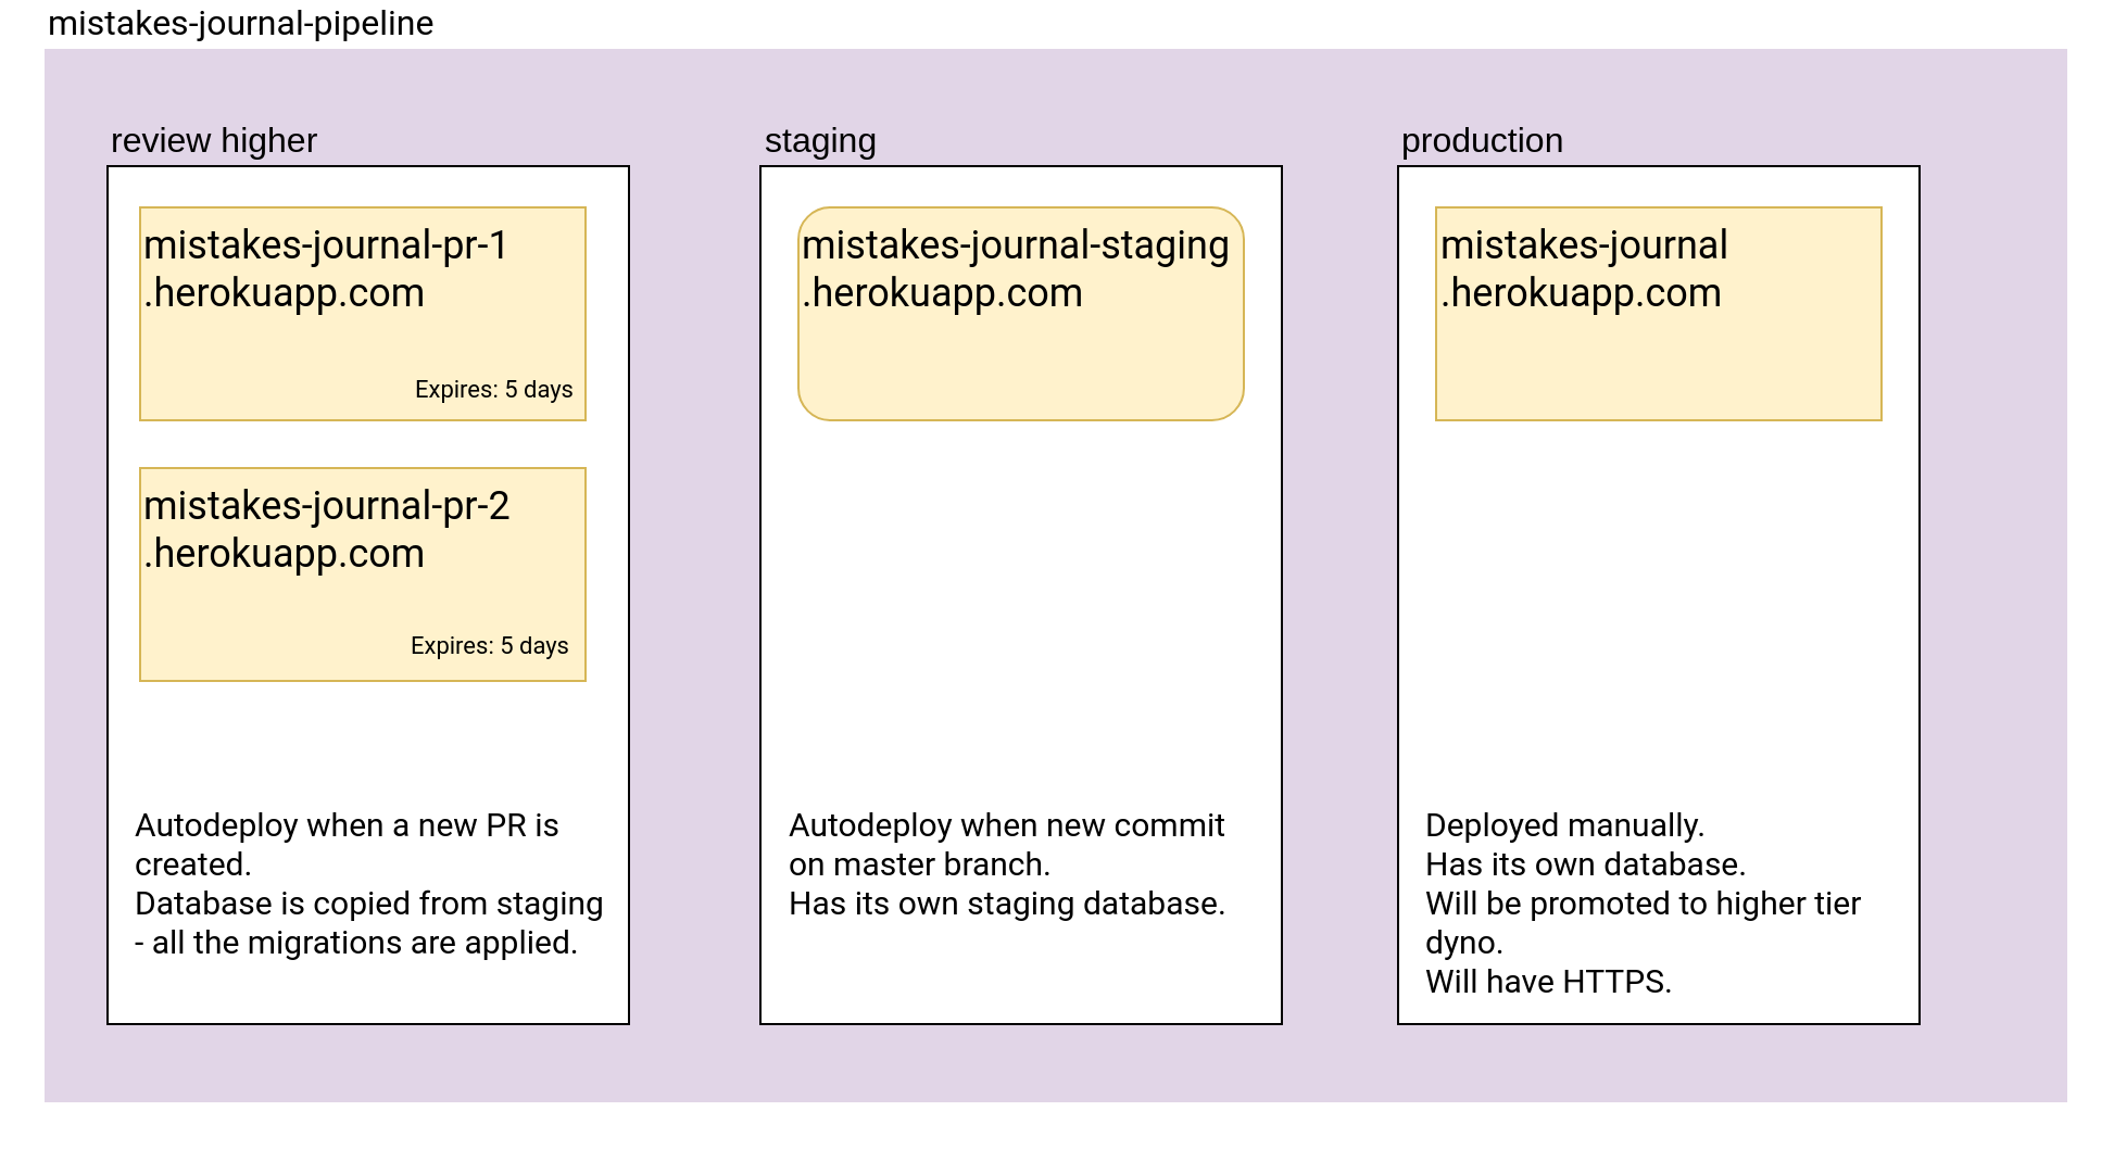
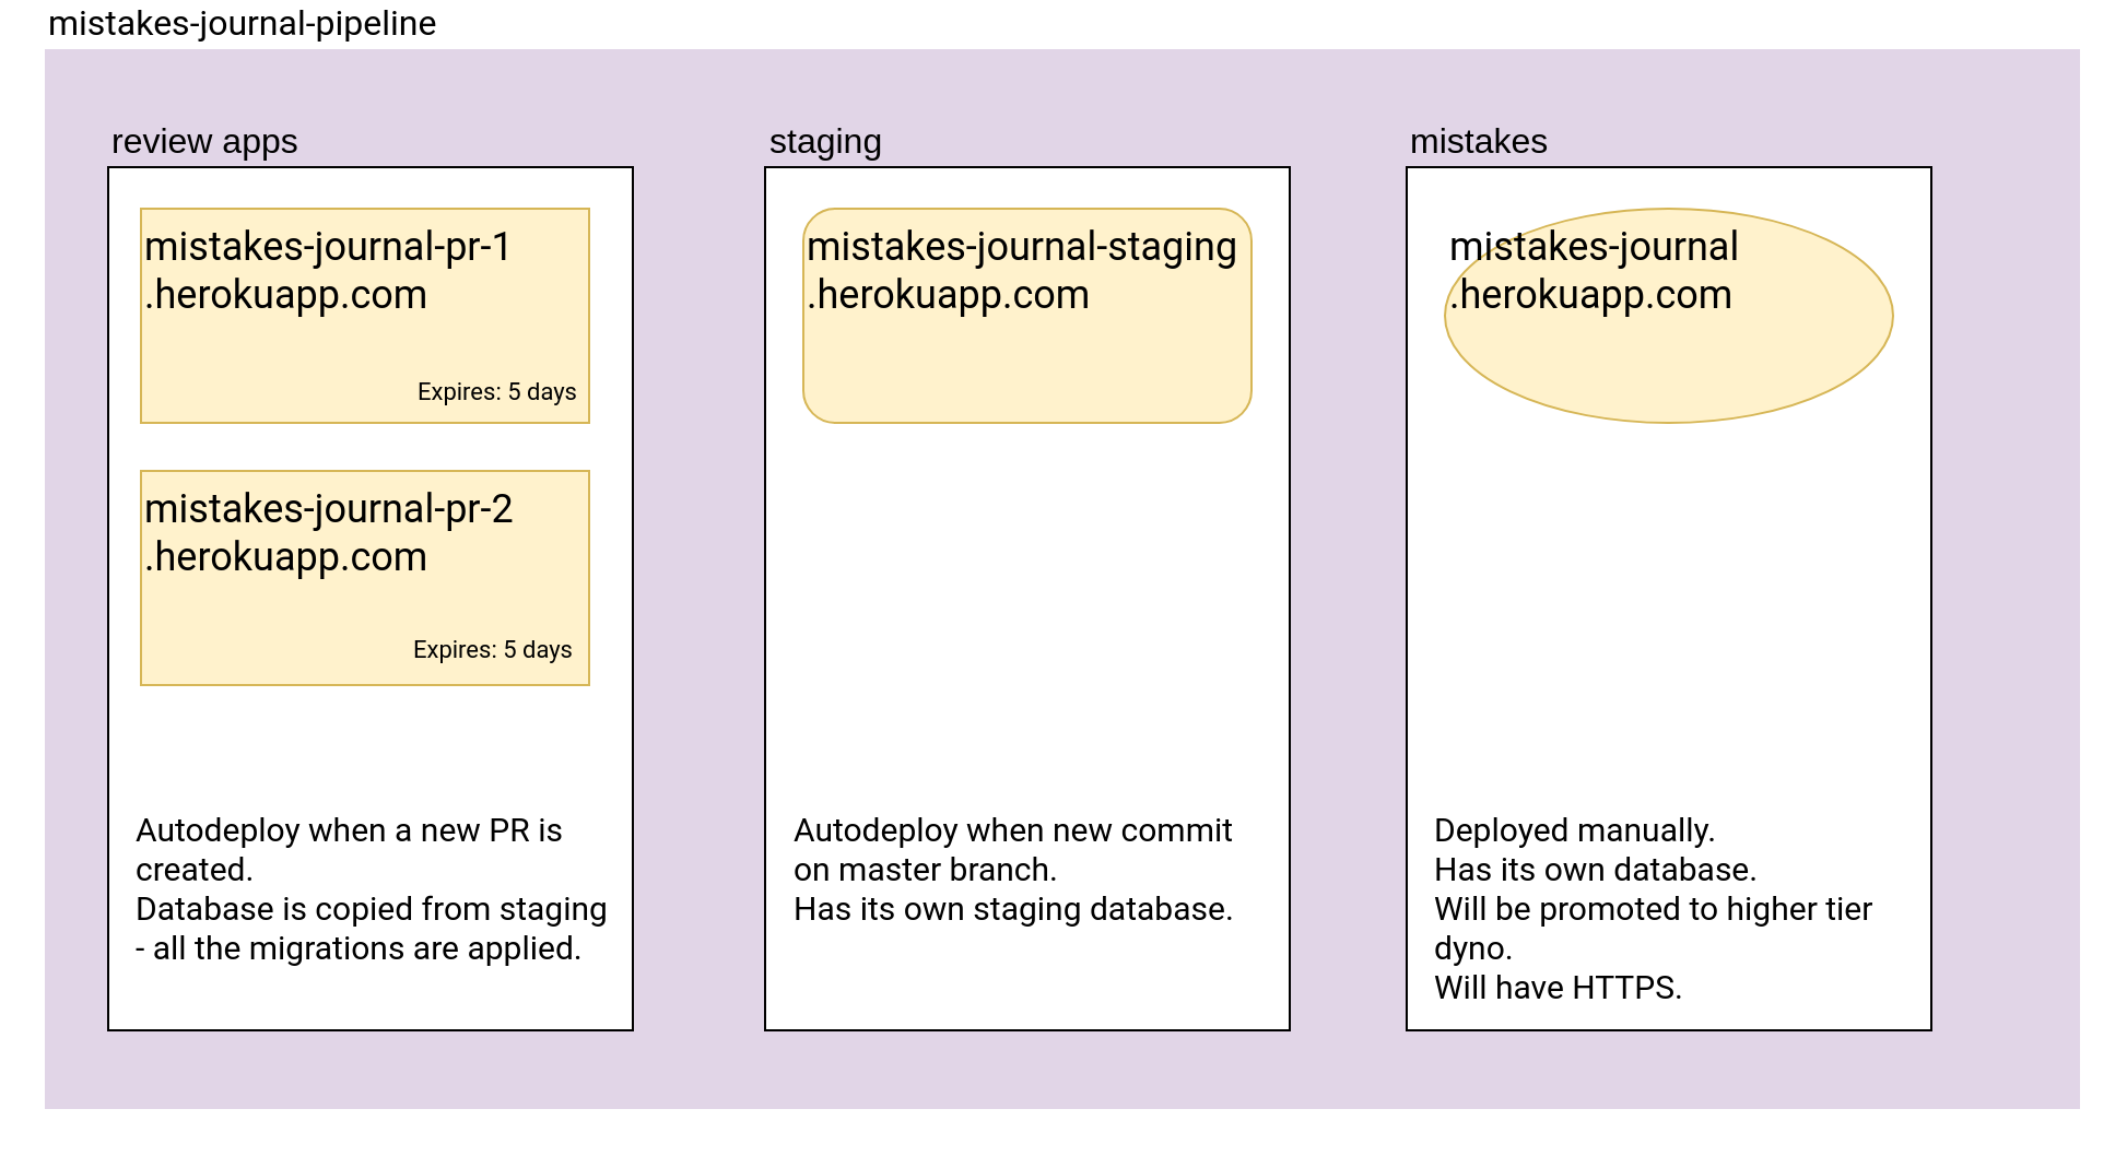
  <mxCell id="0" />
  <mxCell id="1" parent="0" />
  <mxCell id="2" value="mistakes-journal-pipeline" style="rounded=0;whiteSpace=wrap;html=1;fillColor=#e1d5e7;strokeColor=none;labelPosition=center;verticalLabelPosition=top;align=left;verticalAlign=bottom;fontFamily=Roboto;fontSource=https%3A%2F%2Ffonts.googleapis.com%2Fcss%3Ffamily%3DRoboto;fontSize=16;" parent="1" vertex="1"><mxGeometry x="20" y="20" width="931" height="485" as="geometry" /></mxCell>
- <mxCell id="3" value="review higher" style="rounded=0;whiteSpace=wrap;html=1;fontSize=16;align=left;labelPosition=center;verticalLabelPosition=top;verticalAlign=bottom;" parent="1" vertex="1"><mxGeometry x="49" y="74" width="240" height="395" as="geometry" /></mxCell>
+ <mxCell id="3" value="review apps" style="rounded=0;whiteSpace=wrap;html=1;fontSize=16;align=left;labelPosition=center;verticalLabelPosition=top;verticalAlign=bottom;" parent="1" vertex="1"><mxGeometry x="49" y="74" width="240" height="395" as="geometry" /></mxCell>
  <mxCell id="4" value="" style="group" parent="1" vertex="1" connectable="0"><mxGeometry x="64" y="93" width="205" height="98" as="geometry" /></mxCell>
  <mxCell id="5" value="mistakes-journal-pr-1&lt;br&gt;.herokuapp.com" style="rounded=0;whiteSpace=wrap;html=1;fontSize=18;align=left;fillColor=#fff2cc;strokeColor=#d6b656;labelPosition=center;verticalLabelPosition=middle;verticalAlign=top;fontStyle=0;fontFamily=Roboto;fontSource=https%3A%2F%2Ffonts.googleapis.com%2Fcss%3Ffamily%3DRoboto;horizontal=1;" parent="4" vertex="1"><mxGeometry width="205" height="98" as="geometry" /></mxCell>
  <mxCell id="6" value="Expires: 5 days" style="text;html=1;strokeColor=none;fillColor=none;align=right;verticalAlign=middle;whiteSpace=wrap;rounded=0;fontSize=11;fontFamily=Roboto;fontSource=https%3A%2F%2Ffonts.googleapis.com%2Fcss%3Ffamily%3DRoboto;" parent="4" vertex="1"><mxGeometry x="104" y="74" width="98" height="20" as="geometry" /></mxCell>
  <mxCell id="7" value="mistakes-journal-pr-2&lt;br&gt;.herokuapp.com" style="rounded=0;whiteSpace=wrap;html=1;fontSize=18;align=left;fillColor=#fff2cc;strokeColor=#d6b656;labelPosition=center;verticalLabelPosition=middle;verticalAlign=top;fontStyle=0;fontFamily=Roboto;fontSource=https%3A%2F%2Ffonts.googleapis.com%2Fcss%3Ffamily%3DRoboto;horizontal=1;" parent="1" vertex="1"><mxGeometry x="64" y="213" width="205" height="98" as="geometry" /></mxCell>
  <mxCell id="8" value="Expires: 5 days" style="text;html=1;strokeColor=none;fillColor=none;align=right;verticalAlign=middle;whiteSpace=wrap;rounded=0;fontSize=11;fontFamily=Roboto;fontSource=https%3A%2F%2Ffonts.googleapis.com%2Fcss%3Ffamily%3DRoboto;" parent="1" vertex="1"><mxGeometry x="166" y="285" width="98" height="20" as="geometry" /></mxCell>
  <mxCell id="9" value="Autodeploy when a new PR is created.&lt;br&gt;Database is copied from staging - all the migrations are applied." style="text;strokeColor=none;fillColor=none;align=left;verticalAlign=top;rounded=0;fontFamily=Roboto;fontSource=https%3A%2F%2Ffonts.googleapis.com%2Fcss%3Ffamily%3DRoboto;fontSize=15;spacing=13;whiteSpace=wrap;html=1;" parent="1" vertex="1"><mxGeometry x="49" y="351" width="240" height="113" as="geometry" /></mxCell>
  <mxCell id="10" value="staging" style="rounded=0;whiteSpace=wrap;html=1;fontSize=16;align=left;labelPosition=center;verticalLabelPosition=top;verticalAlign=bottom;" vertex="1" parent="1"><mxGeometry x="349.5" y="74" width="240" height="395" as="geometry" /></mxCell>
  <mxCell id="11" value="" style="group" vertex="1" connectable="0" parent="1"><mxGeometry x="367" y="93" width="205" height="98" as="geometry" /></mxCell>
  <mxCell id="12" value="mistakes-journal-staging&lt;br&gt;.herokuapp.com" style="whiteSpace=wrap;html=1;fontSize=18;align=left;fillColor=#fff2cc;strokeColor=#d6b656;labelPosition=center;verticalLabelPosition=middle;verticalAlign=top;fontStyle=0;fontFamily=Roboto;fontSource=https%3A%2F%2Ffonts.googleapis.com%2Fcss%3Ffamily%3DRoboto;horizontal=1;rounded=1;" vertex="1" parent="11"><mxGeometry width="205" height="98" as="geometry" /></mxCell>
  <mxCell id="13" value="Autodeploy when new commit on master branch.&lt;br&gt;Has its own staging database." style="text;strokeColor=none;fillColor=none;align=left;verticalAlign=top;rounded=0;fontFamily=Roboto;fontSource=https%3A%2F%2Ffonts.googleapis.com%2Fcss%3Ffamily%3DRoboto;fontSize=15;spacing=13;whiteSpace=wrap;html=1;" vertex="1" parent="1"><mxGeometry x="349.5" y="351" width="240" height="113" as="geometry" /></mxCell>
- <mxCell id="14" value="production" style="rounded=0;whiteSpace=wrap;html=1;fontSize=16;align=left;labelPosition=center;verticalLabelPosition=top;verticalAlign=bottom;" vertex="1" parent="1"><mxGeometry x="643" y="74" width="240" height="395" as="geometry" /></mxCell>
+ <mxCell id="14" value="mistakes" style="rounded=0;whiteSpace=wrap;html=1;fontSize=16;align=left;labelPosition=center;verticalLabelPosition=top;verticalAlign=bottom;" vertex="1" parent="1"><mxGeometry x="643" y="74" width="240" height="395" as="geometry" /></mxCell>
  <mxCell id="15" value="" style="group" vertex="1" connectable="0" parent="1"><mxGeometry x="660.5" y="93" width="205" height="98" as="geometry" /></mxCell>
- <mxCell id="16" value="mistakes-journal&lt;br&gt;.herokuapp.com" style="rounded=0;whiteSpace=wrap;html=1;fontSize=18;align=left;fillColor=#fff2cc;strokeColor=#d6b656;labelPosition=center;verticalLabelPosition=middle;verticalAlign=top;fontStyle=0;fontFamily=Roboto;fontSource=https%3A%2F%2Ffonts.googleapis.com%2Fcss%3Ffamily%3DRoboto;horizontal=1;" vertex="1" parent="15"><mxGeometry width="205" height="98" as="geometry" /></mxCell>
+ <mxCell id="16" value="mistakes-journal&lt;br&gt;.herokuapp.com" style="ellipse;whiteSpace=wrap;html=1;fontSize=18;align=left;fillColor=#fff2cc;strokeColor=#d6b656;labelPosition=center;verticalLabelPosition=middle;verticalAlign=top;fontStyle=0;fontFamily=Roboto;fontSource=https%3A%2F%2Ffonts.googleapis.com%2Fcss%3Ffamily%3DRoboto;horizontal=1;" vertex="1" parent="15"><mxGeometry width="205" height="98" as="geometry" /></mxCell>
  <mxCell id="17" value="Deployed manually.&lt;br&gt;Has its own database.&lt;br&gt;Will be promoted to higher tier dyno.&lt;br&gt;Will have HTTPS." style="text;strokeColor=none;fillColor=none;align=left;verticalAlign=top;rounded=0;fontFamily=Roboto;fontSource=https%3A%2F%2Ffonts.googleapis.com%2Fcss%3Ffamily%3DRoboto;fontSize=15;spacing=13;whiteSpace=wrap;html=1;" vertex="1" parent="1"><mxGeometry x="643" y="351" width="240" height="113" as="geometry" /></mxCell>
